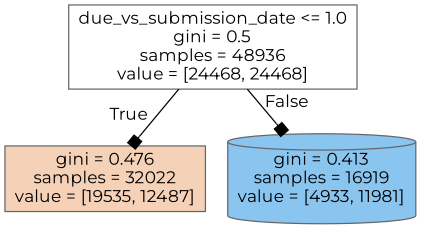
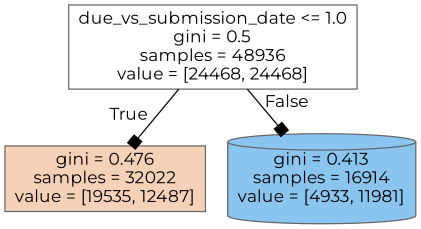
  digraph {
    fontname=Montserrat
    node [color=gray40 shape=box style=filled fontname=Montserrat]
    edge [labeldistance=2.5 arrowhead=box fontname=Montserrat]
    n1 [fillcolor="#e5813900" label="due_vs_submission_date <= 1.0\ngini = 0.5\nsamples = 48936\nvalue = [24468, 24468]"]
    n2 [fillcolor="#e581395c" label="gini = 0.476\nsamples = 32022\nvalue = [19535, 12487]"]
-   n3 [fillcolor="#399de596" label="gini = 0.413\nsamples = 16919\nvalue = [4933, 11981]" shape=cylinder]
+   n3 [fillcolor="#399de596" label="gini = 0.413\nsamples = 16914\nvalue = [4933, 11981]" shape=cylinder]
    n1 -> n2 [headlabel=True labelangle=45]
    n1 -> n3 [headlabel=False labelangle=-45]
  }
